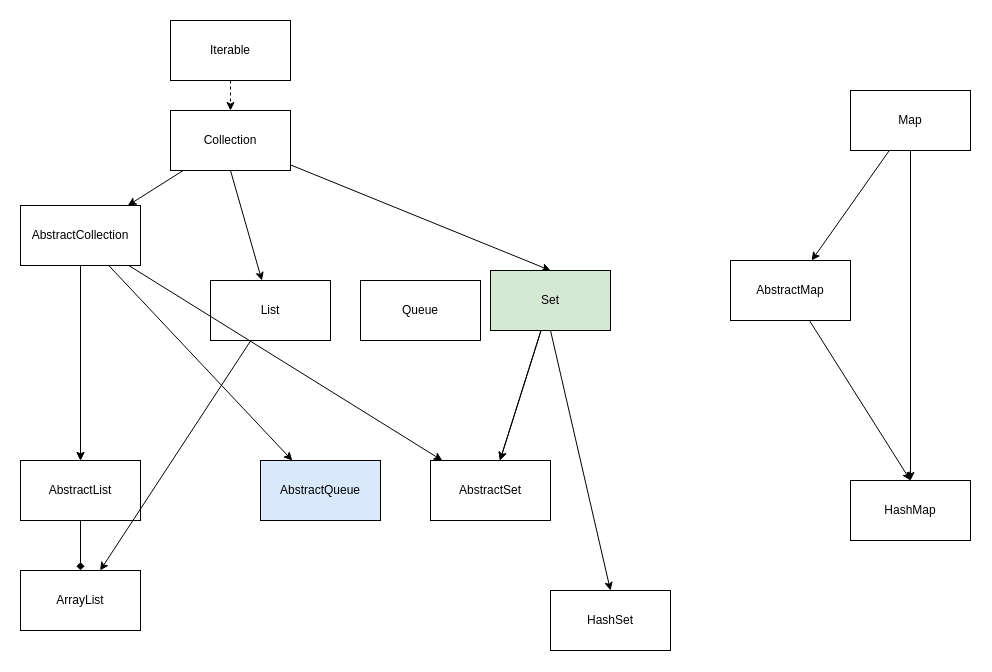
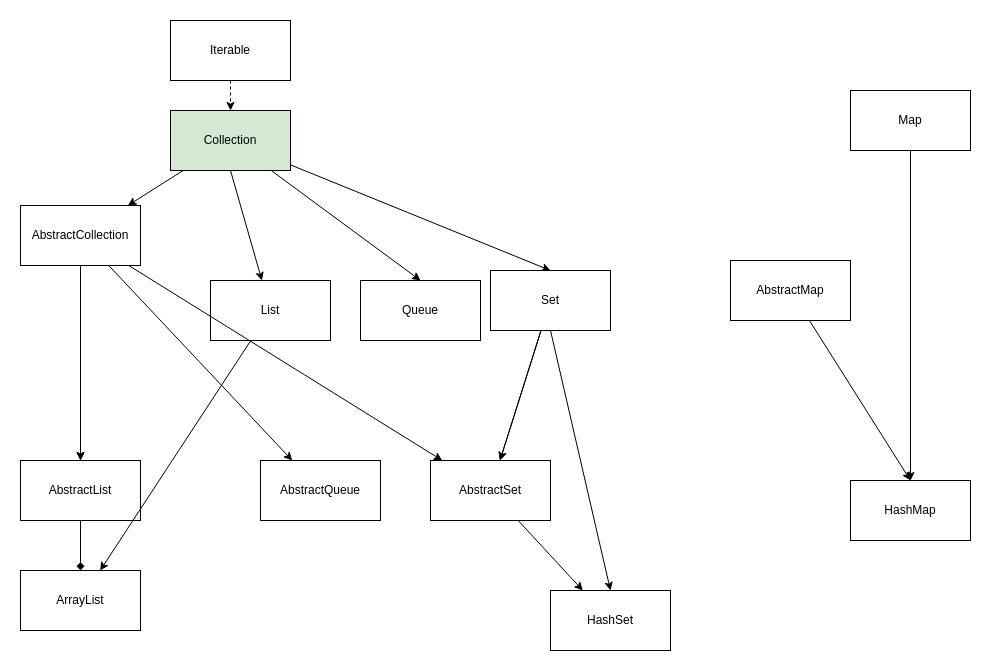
  <mxCell id="0" />
  <mxCell id="1" parent="0" />
  <mxCell id="2" style="rounded=0;orthogonalLoop=1;jettySize=auto;html=1;dashed=1;" edge="1" parent="1" source="3" target="8"><mxGeometry relative="1" as="geometry" /></mxCell>
  <mxCell id="3" value="Iterable" style="rounded=0;whiteSpace=wrap;html=1;" vertex="1" parent="1"><mxGeometry x="170" y="20" width="120" height="60" as="geometry" /></mxCell>
  <mxCell id="4" style="rounded=0;orthogonalLoop=1;jettySize=auto;html=1;exitX=0.5;exitY=1;exitDx=0;exitDy=0;" edge="1" parent="1" source="8" target="18"><mxGeometry relative="1" as="geometry" /></mxCell>
  <mxCell id="5" style="rounded=0;orthogonalLoop=1;jettySize=auto;html=1;" edge="1" parent="1" source="8" target="23"><mxGeometry relative="1" as="geometry" /></mxCell>
+ <mxCell id="6" style="rounded=0;orthogonalLoop=1;jettySize=auto;html=1;entryX=0.5;entryY=0;entryDx=0;entryDy=0;" edge="1" parent="1" source="8" target="15"><mxGeometry relative="1" as="geometry" /></mxCell>
  <mxCell id="7" style="rounded=0;orthogonalLoop=1;jettySize=auto;html=1;entryX=0.5;entryY=0;entryDx=0;entryDy=0;" edge="1" parent="1" source="8" target="25"><mxGeometry relative="1" as="geometry" /></mxCell>
- <mxCell id="8" value="Collection" style="rounded=0;whiteSpace=wrap;html=1;" vertex="1" parent="1"><mxGeometry x="170" y="110" width="120" height="60" as="geometry" /></mxCell>
+ <mxCell id="8" value="Collection" style="rounded=0;whiteSpace=wrap;html=1;fillColor=#d5e8d4;" vertex="1" parent="1"><mxGeometry x="170" y="110" width="120" height="60" as="geometry" /></mxCell>
  <mxCell id="9" style="edgeStyle=orthogonalEdgeStyle;rounded=0;orthogonalLoop=1;jettySize=auto;html=1;entryX=0.5;entryY=0;entryDx=0;entryDy=0;" edge="1" parent="1" source="23" target="13"><mxGeometry relative="1" as="geometry" /></mxCell>
  <mxCell id="10" style="rounded=0;orthogonalLoop=1;jettySize=auto;html=1;" edge="1" parent="1" source="23" target="14"><mxGeometry relative="1" as="geometry" /></mxCell>
  <mxCell id="11" style="rounded=0;orthogonalLoop=1;jettySize=auto;html=1;" edge="1" parent="1" source="25" target="21"><mxGeometry relative="1" as="geometry" /></mxCell>
  <mxCell id="12" style="rounded=0;orthogonalLoop=1;jettySize=auto;html=1;endArrow=diamond;" edge="1" parent="1" source="13" target="27"><mxGeometry relative="1" as="geometry" /></mxCell>
  <mxCell id="13" value="AbstractList" style="rounded=0;whiteSpace=wrap;html=1;" vertex="1" parent="1"><mxGeometry x="20" y="460" width="120" height="60" as="geometry" /></mxCell>
- <mxCell id="14" value="AbstractQueue" style="rounded=0;whiteSpace=wrap;html=1;fillColor=#dae8fc;" vertex="1" parent="1"><mxGeometry x="260" y="460" width="120" height="60" as="geometry" /></mxCell>
+ <mxCell id="14" value="AbstractQueue" style="rounded=0;whiteSpace=wrap;html=1;" vertex="1" parent="1"><mxGeometry x="260" y="460" width="120" height="60" as="geometry" /></mxCell>
  <mxCell id="15" value="Queue" style="rounded=0;whiteSpace=wrap;html=1;" vertex="1" parent="1"><mxGeometry x="360" y="280" width="120" height="60" as="geometry" /></mxCell>
  <mxCell id="16" style="rounded=0;orthogonalLoop=1;jettySize=auto;html=1;" edge="1" parent="1" source="23" target="13"><mxGeometry relative="1" as="geometry" /></mxCell>
  <mxCell id="17" style="rounded=0;orthogonalLoop=1;jettySize=auto;html=1;" edge="1" parent="1" source="18" target="27"><mxGeometry relative="1" as="geometry" /></mxCell>
  <mxCell id="18" value="List" style="rounded=0;whiteSpace=wrap;html=1;" vertex="1" parent="1"><mxGeometry x="210" y="280" width="120" height="60" as="geometry" /></mxCell>
  <mxCell id="19" style="rounded=0;orthogonalLoop=1;jettySize=auto;html=1;" edge="1" parent="1" source="25" target="21"><mxGeometry relative="1" as="geometry" /></mxCell>
+ <mxCell id="20" style="rounded=0;orthogonalLoop=1;jettySize=auto;html=1;" edge="1" parent="1" source="21" target="28"><mxGeometry relative="1" as="geometry" /></mxCell>
  <mxCell id="21" value="AbstractSet" style="rounded=0;whiteSpace=wrap;html=1;" vertex="1" parent="1"><mxGeometry x="430" y="460" width="120" height="60" as="geometry" /></mxCell>
  <mxCell id="22" style="rounded=0;orthogonalLoop=1;jettySize=auto;html=1;" edge="1" parent="1" source="23" target="21"><mxGeometry relative="1" as="geometry" /></mxCell>
  <mxCell id="23" value="AbstractCollection" style="rounded=0;whiteSpace=wrap;html=1;" vertex="1" parent="1"><mxGeometry x="20" y="205" width="120" height="60" as="geometry" /></mxCell>
  <mxCell id="24" style="rounded=0;orthogonalLoop=1;jettySize=auto;html=1;entryX=0.5;entryY=0;entryDx=0;entryDy=0;exitX=0.5;exitY=1;exitDx=0;exitDy=0;" edge="1" parent="1" source="25" target="28"><mxGeometry relative="1" as="geometry" /></mxCell>
- <mxCell id="25" value="Set" style="rounded=0;whiteSpace=wrap;html=1;fillColor=#d5e8d4;" vertex="1" parent="1"><mxGeometry x="490" y="270" width="120" height="60" as="geometry" /></mxCell>
+ <mxCell id="25" value="Set" style="rounded=0;whiteSpace=wrap;html=1;" vertex="1" parent="1"><mxGeometry x="490" y="270" width="120" height="60" as="geometry" /></mxCell>
  <mxCell id="26" style="edgeStyle=orthogonalEdgeStyle;rounded=0;orthogonalLoop=1;jettySize=auto;html=1;exitX=0.5;exitY=1;exitDx=0;exitDy=0;" edge="1" parent="1" source="21" target="21"><mxGeometry relative="1" as="geometry" /></mxCell>
  <mxCell id="27" value="ArrayList" style="rounded=0;whiteSpace=wrap;html=1;" vertex="1" parent="1"><mxGeometry x="20" y="570" width="120" height="60" as="geometry" /></mxCell>
  <mxCell id="28" value="HashSet" style="rounded=0;whiteSpace=wrap;html=1;" vertex="1" parent="1"><mxGeometry x="550" y="590" width="120" height="60" as="geometry" /></mxCell>
  <mxCell id="29" value="HashMap" style="rounded=0;whiteSpace=wrap;html=1;" vertex="1" parent="1"><mxGeometry x="850" y="480" width="120" height="60" as="geometry" /></mxCell>
  <mxCell id="30" style="rounded=0;orthogonalLoop=1;jettySize=auto;html=1;entryX=0.5;entryY=0;entryDx=0;entryDy=0;" edge="1" parent="1" source="31" target="29"><mxGeometry relative="1" as="geometry" /></mxCell>
  <mxCell id="31" value="AbstractMap" style="rounded=0;whiteSpace=wrap;html=1;" vertex="1" parent="1"><mxGeometry x="730" y="260" width="120" height="60" as="geometry" /></mxCell>
  <mxCell id="32" style="rounded=0;orthogonalLoop=1;jettySize=auto;html=1;entryX=0.5;entryY=0;entryDx=0;entryDy=0;" edge="1" parent="1" source="34" target="29"><mxGeometry relative="1" as="geometry" /></mxCell>
- <mxCell id="33" style="rounded=0;orthogonalLoop=1;jettySize=auto;html=1;" edge="1" parent="1" source="34" target="31"><mxGeometry relative="1" as="geometry" /></mxCell>
  <mxCell id="34" value="Map" style="rounded=0;whiteSpace=wrap;html=1;" vertex="1" parent="1"><mxGeometry x="850" y="90" width="120" height="60" as="geometry" /></mxCell>
